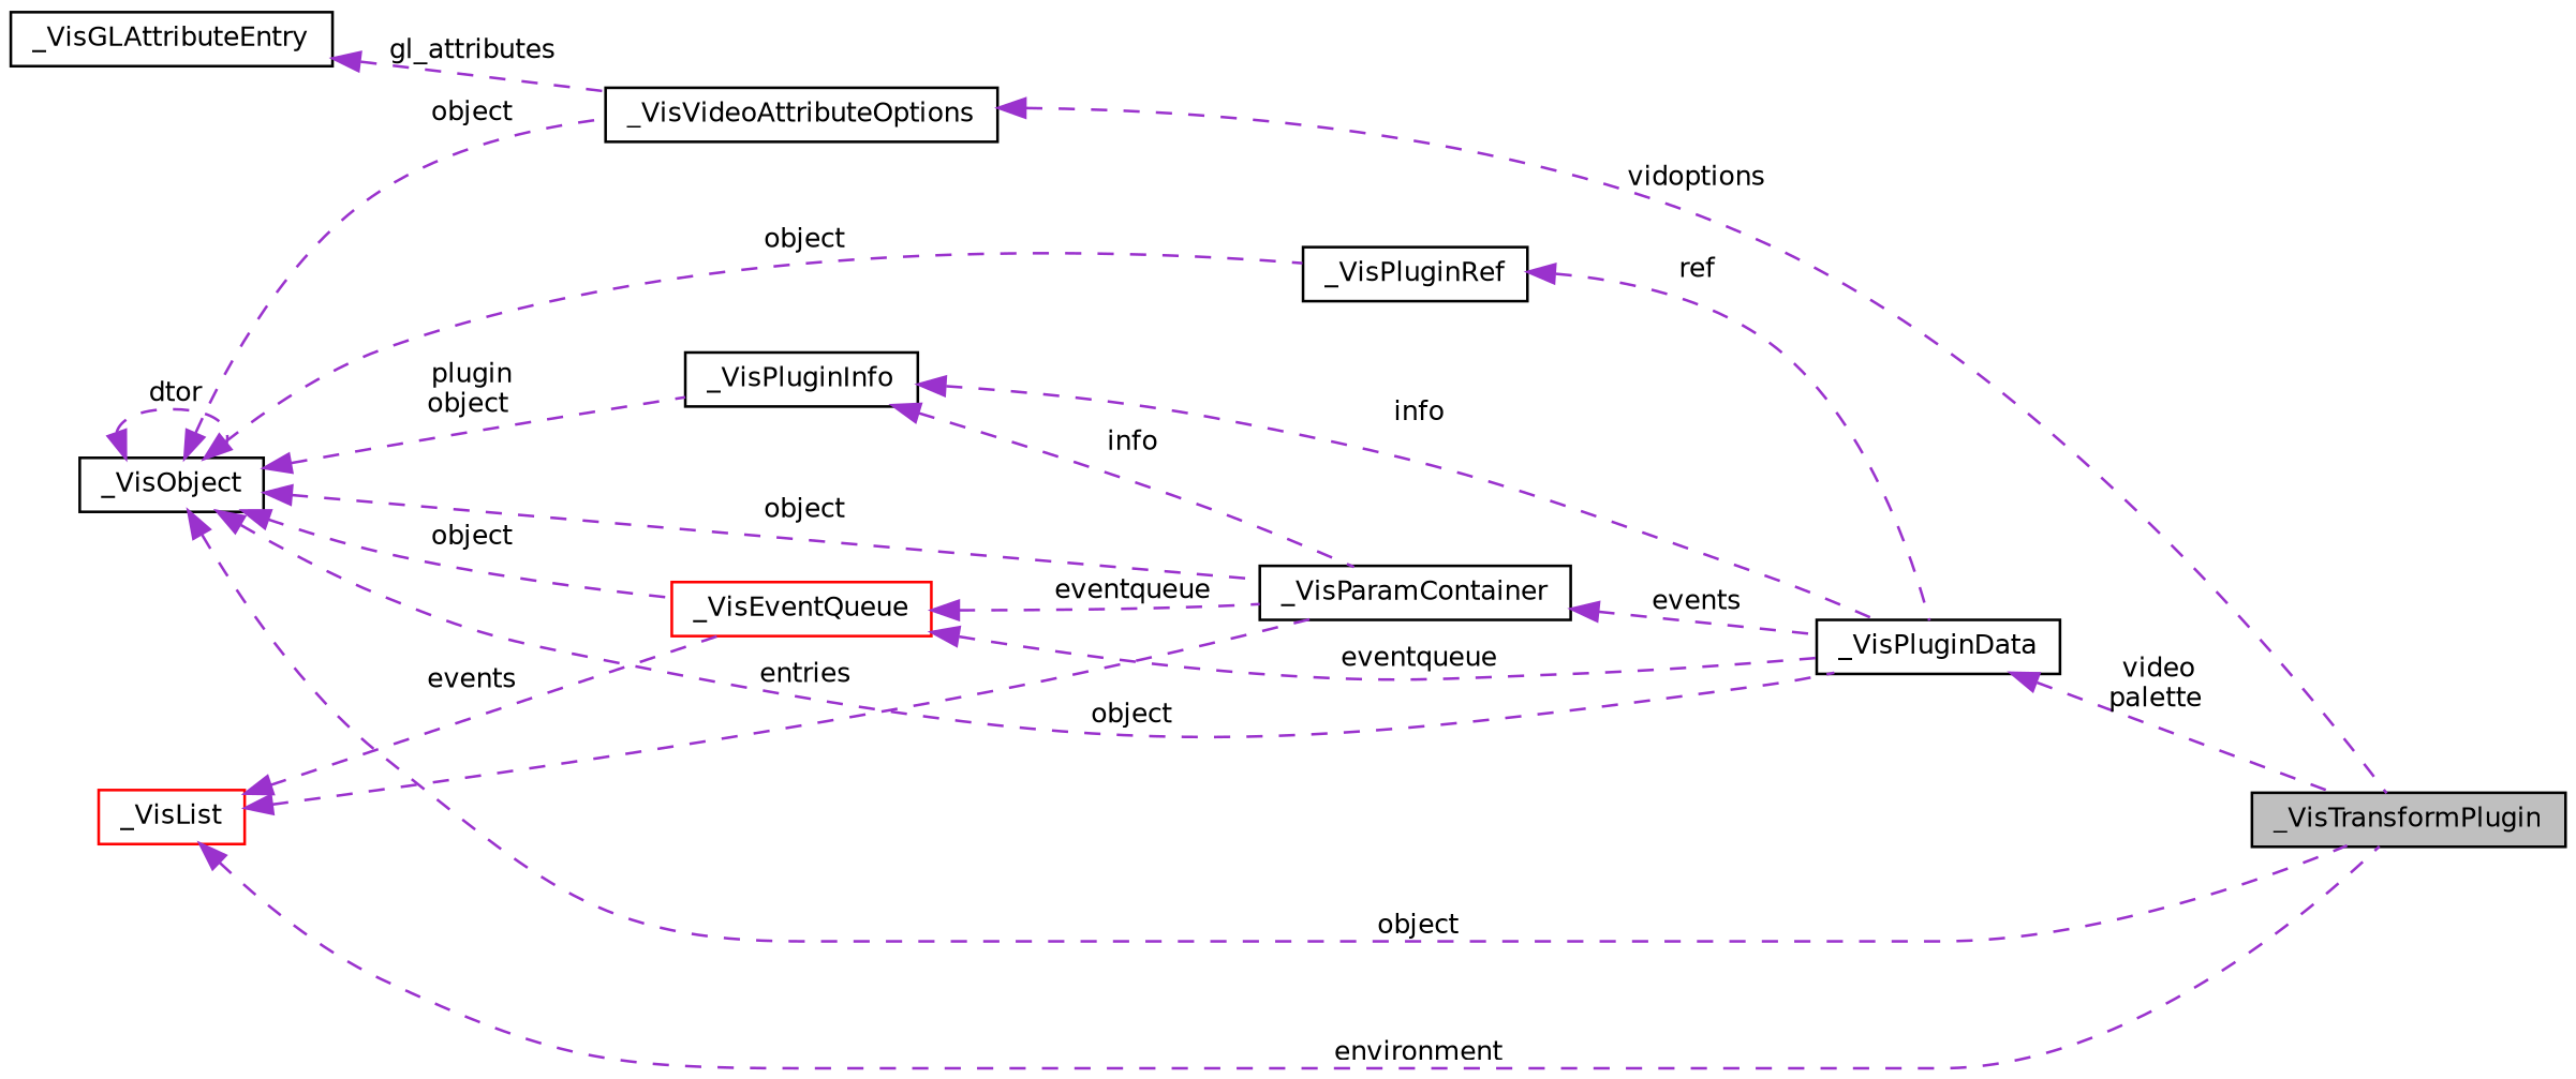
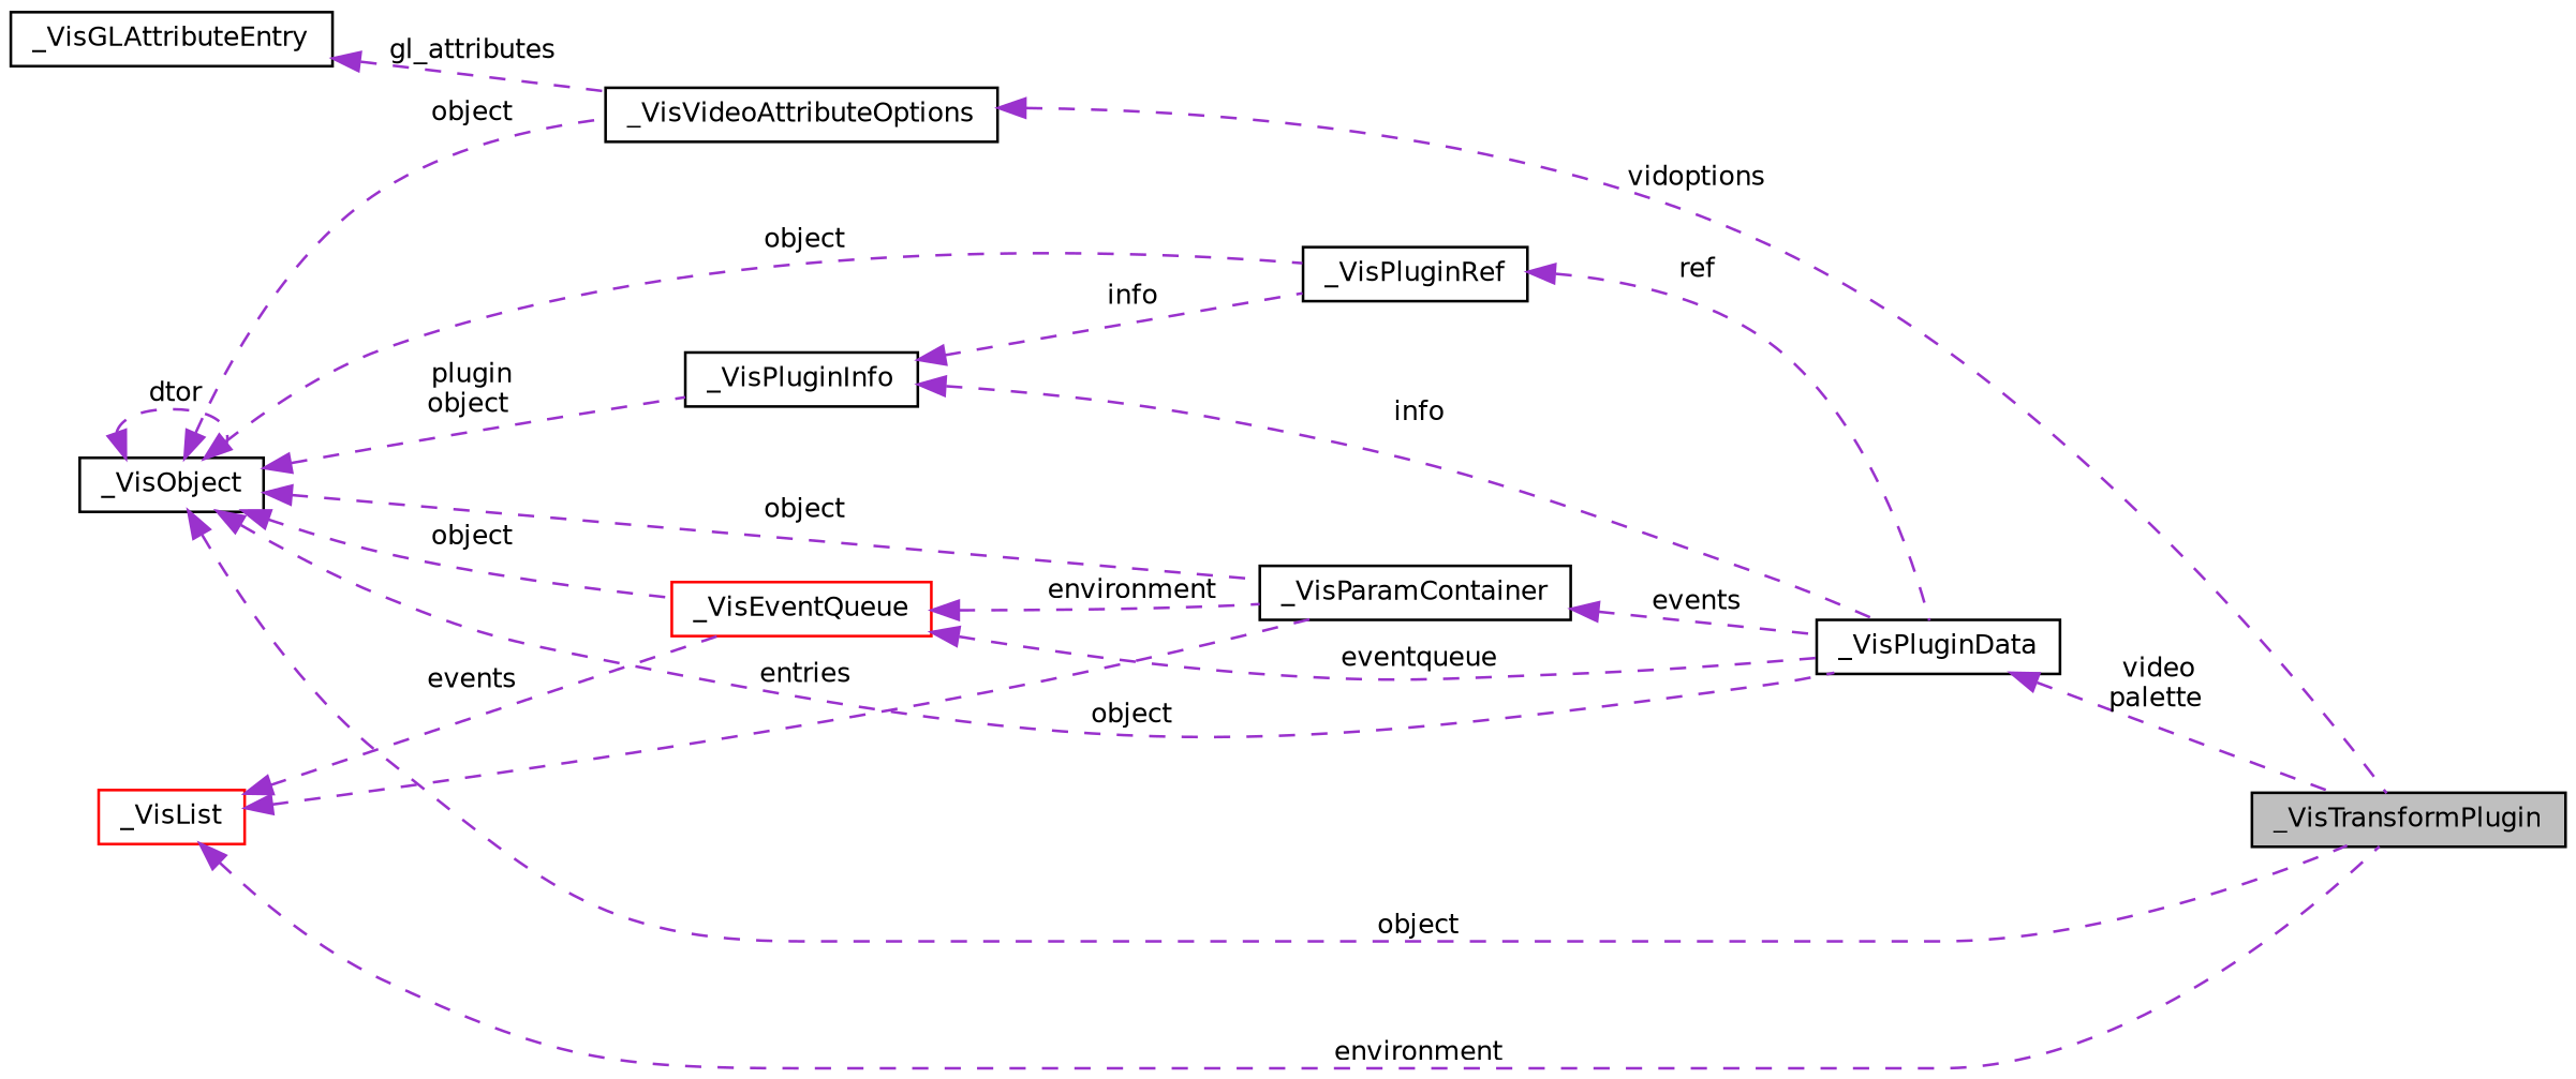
  digraph {
    rankdir=LR
    node [color=black fillcolor=white fontname=Helvetica fontsize=10 shape=record style=filled]
    edge [color=darkorchid3 dir=back fontname=Helvetica fontsize=10 labelfontname=Helvetica labelfontsize=10 style=dashed]
    n1 [fillcolor=grey75 fontcolor=black height=0.2 label=_VisTransformPlugin width=0.4]
    n2 [height=0.2 label=_VisVideoAttributeOptions width=0.4]
    n3 [height=0.2 label=_VisGLAttributeEntry width=0.4]
    n4 [height=0.2 label=_VisObject width=0.4]
    n5 [height=0.2 label=_VisPluginData width=0.4]
    n6 [height=0.2 label=_VisParamContainer width=0.4]
    n7 [color=red height=0.2 label=_VisEventQueue width=0.4]
    n8 [height=0.2 label=_VisPluginRef width=0.4]
    n9 [height=0.2 label=_VisPluginInfo width=0.4]
    n10 [color=red height=0.2 label=_VisList width=0.4]
    n2 -> n1 [label=" vidoptions"]
    n3 -> n2 [label=" gl_attributes"]
    n4 -> n1 [label=" object"]
    n4 -> n2 [label=" object"]
    n4 -> n4 [label=" dtor"]
    n4 -> n5 [label=" object"]
    n4 -> n6 [label=" object"]
    n4 -> n7 [label=" object"]
    n4 -> n8 [label=" object"]
    n4 -> n9 [label=" plugin\nobject"]
    n5 -> n1 [label=" video\npalette"]
    n6 -> n5 [label=" events"]
    n7 -> n5 [label=" eventqueue"]
-   n7 -> n6 [label=" eventqueue"]
+   n7 -> n6 [label=" environment"]
    n8 -> n5 [label=" ref"]
    n9 -> n5 [label=" info"]
-   n9 -> n6 [label=" info"]
+   n9 -> n8 [label=" info"]
    n10 -> n1 [label=" environment"]
    n10 -> n6 [label=" entries"]
    n10 -> n7 [label=" events"]
  }
